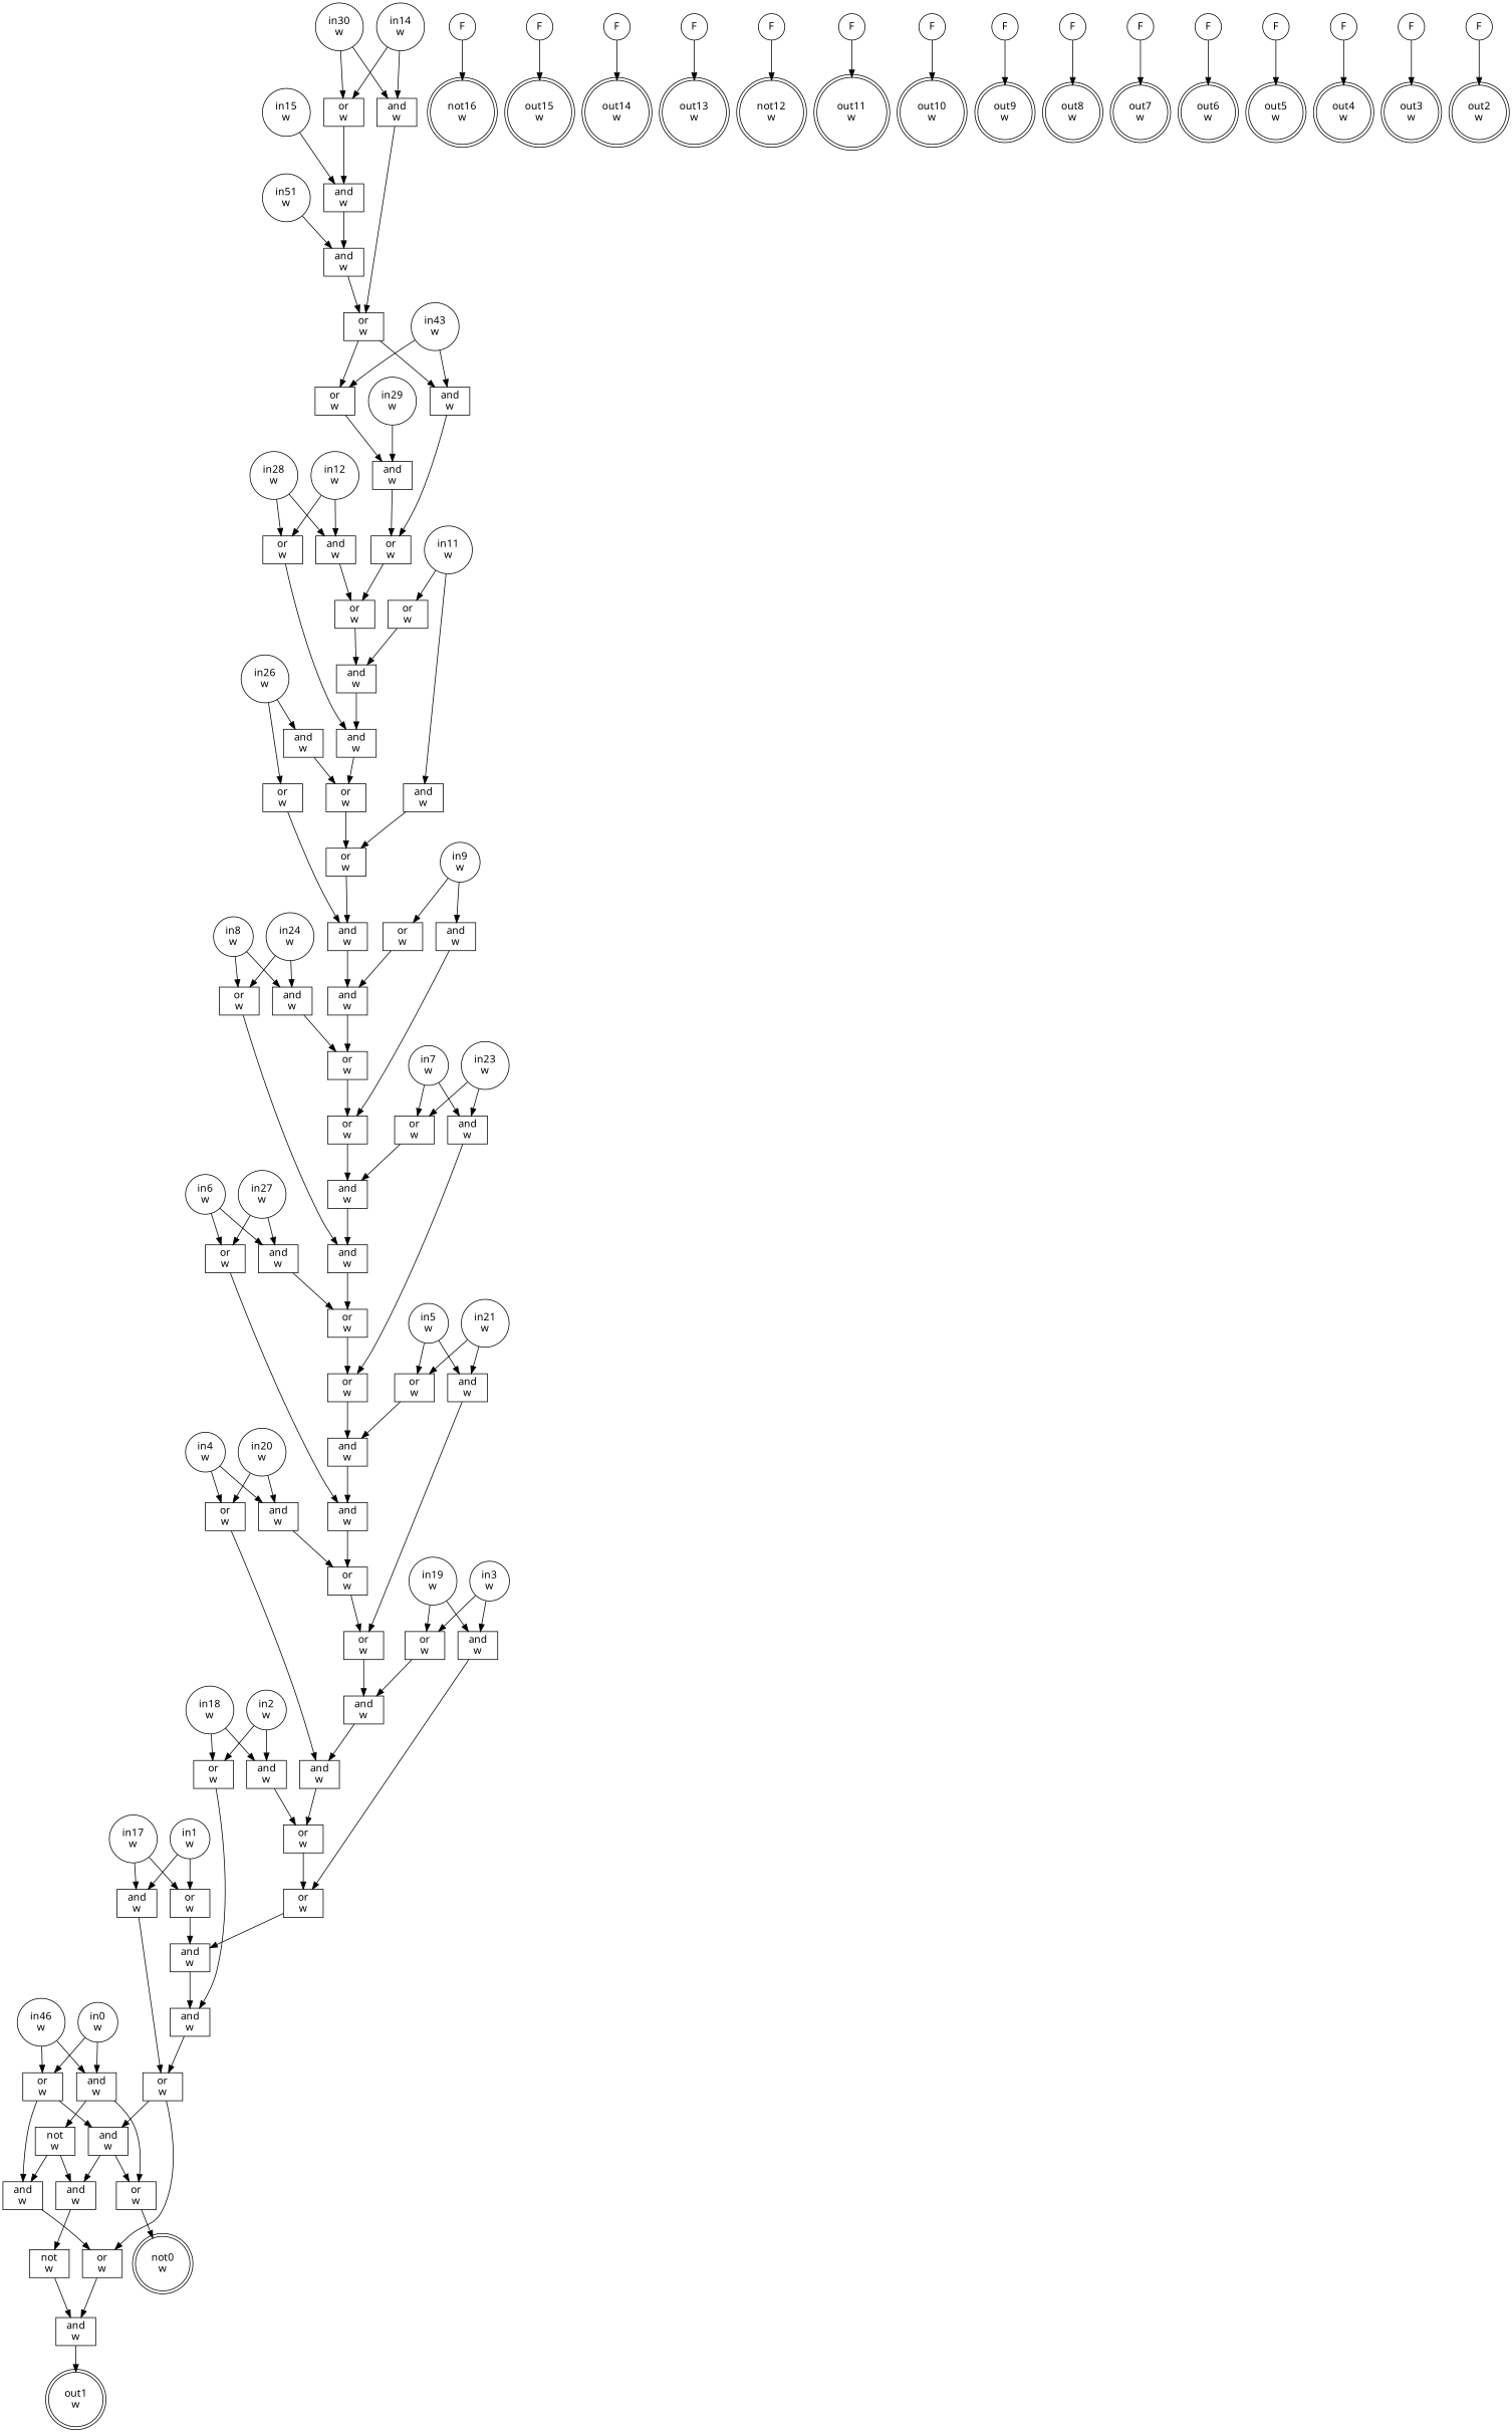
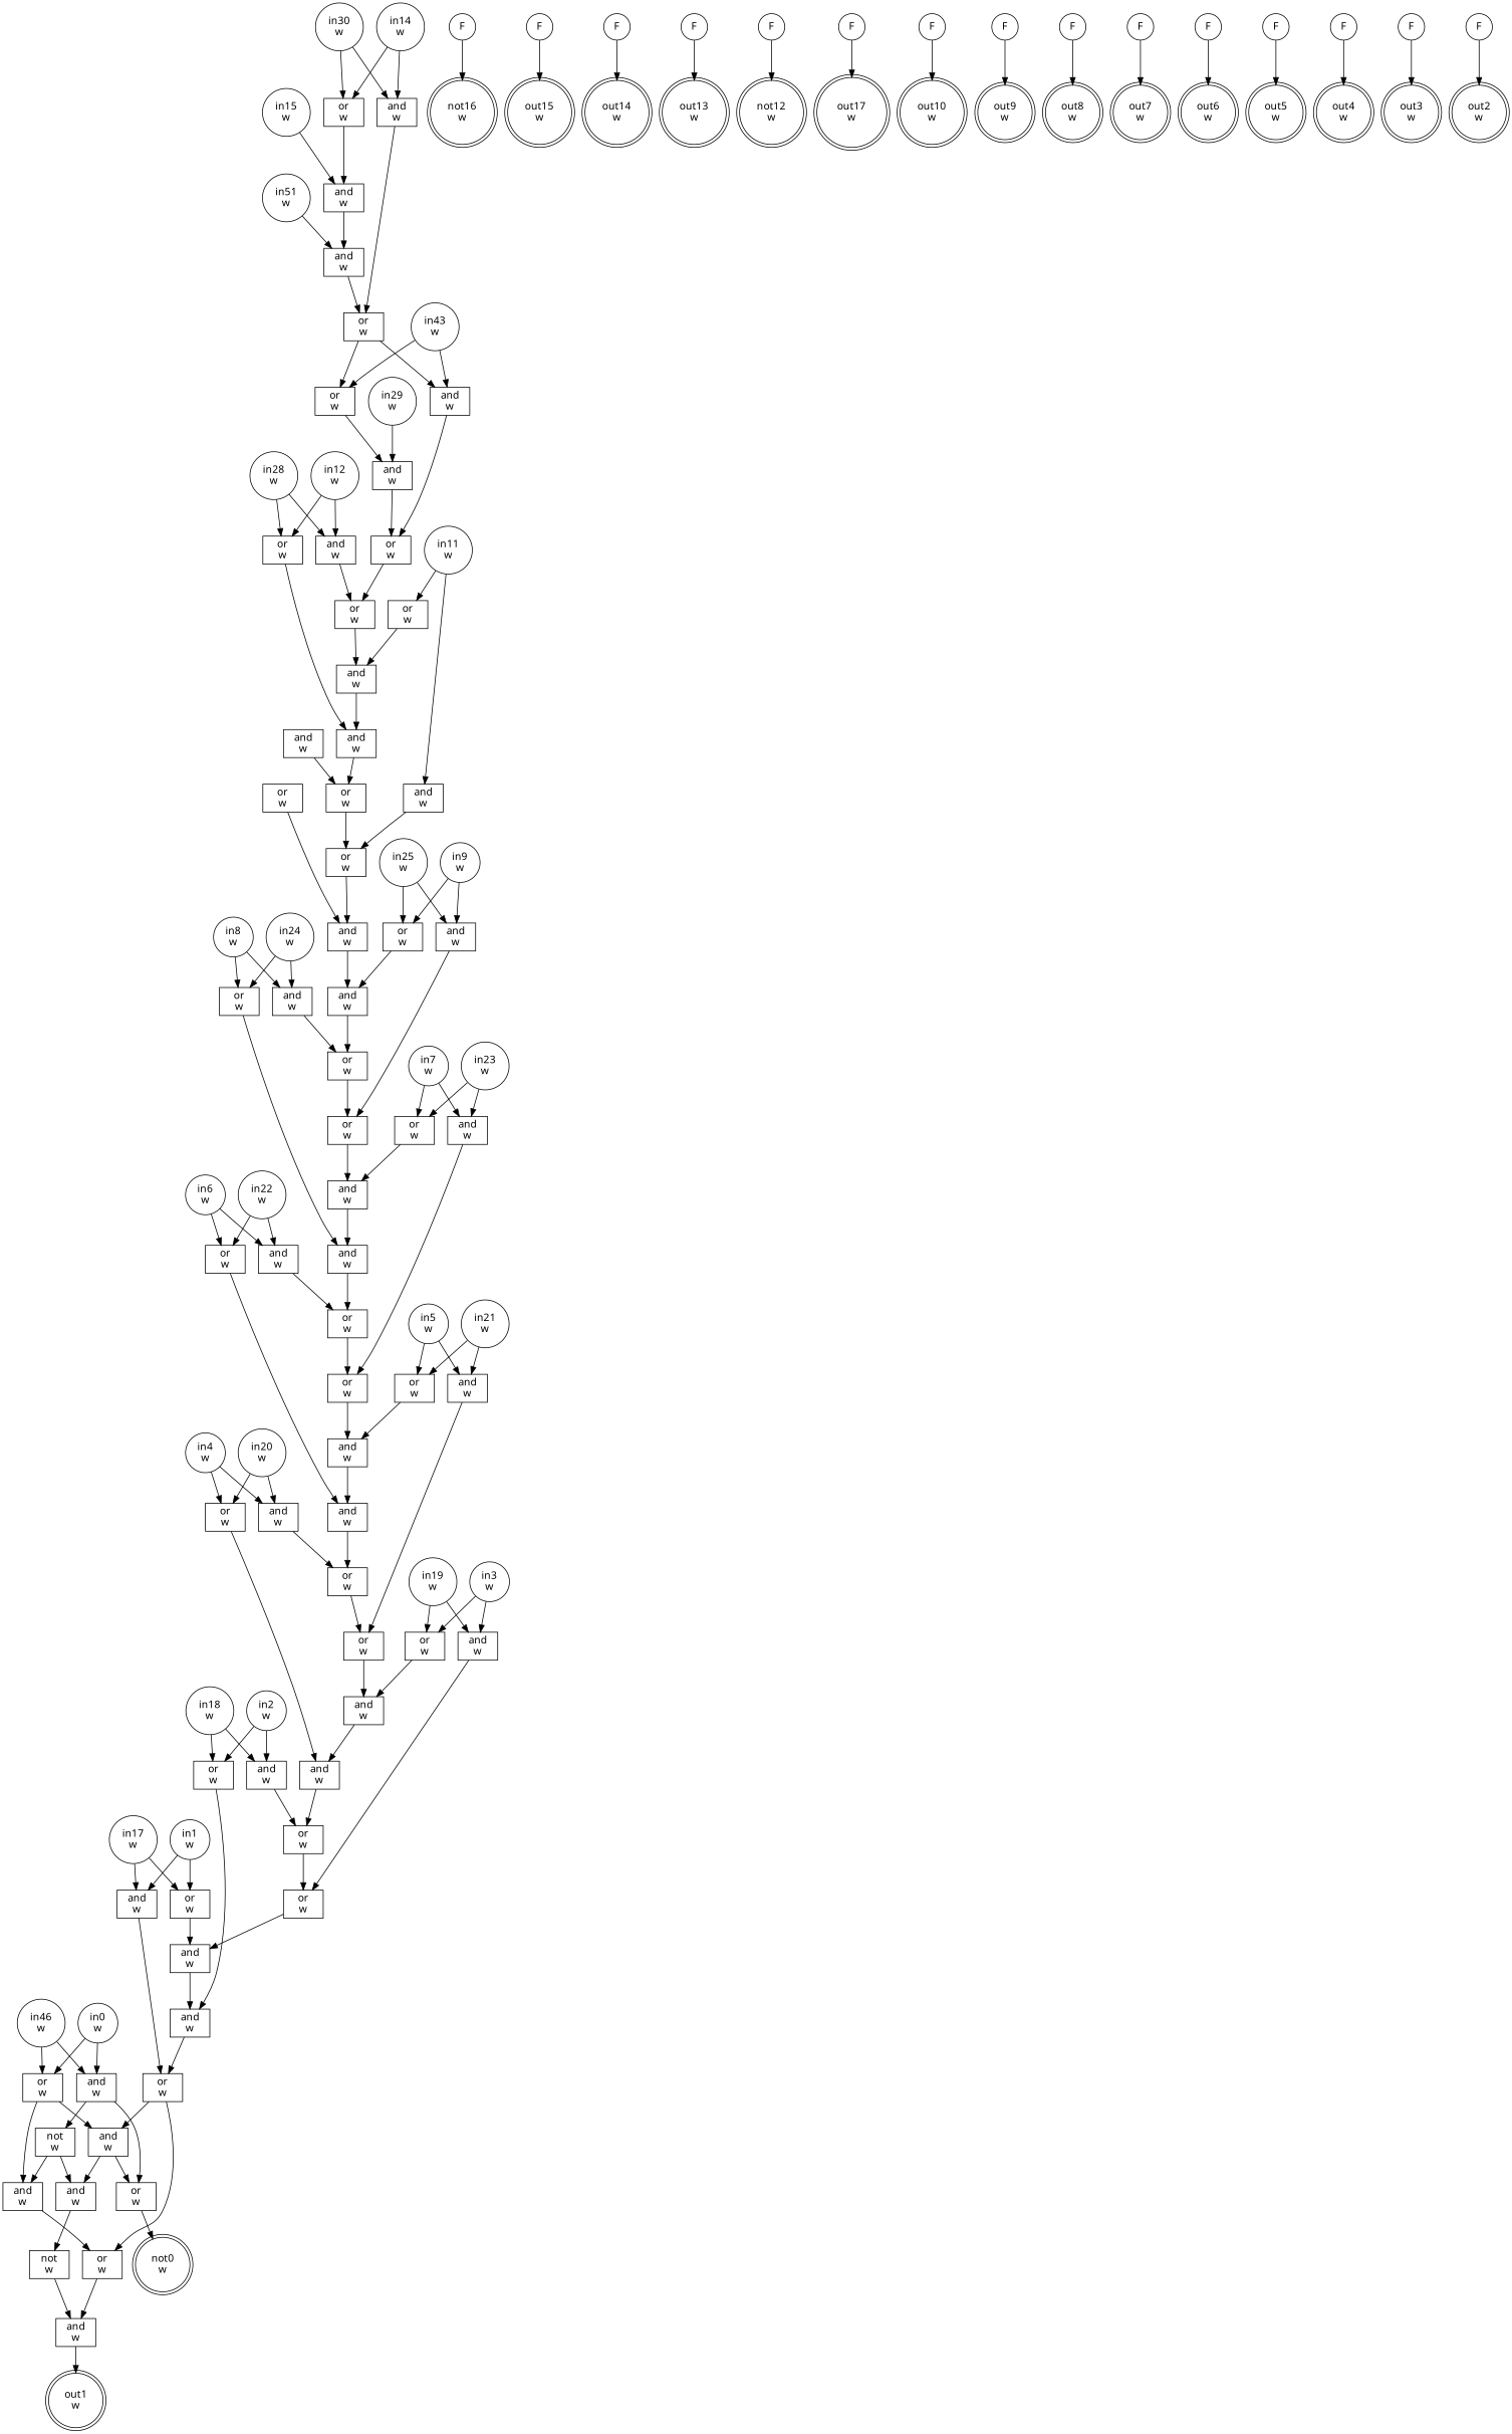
  digraph {
    node [fillcolor=white fontname=geneva shape=rect style=filled]
    edge [fontcolor=forestgreen fontname=Geneva]
    n1 [label="in0\nw" shape=circle]
    n2 [label="and\nw"]
    n3 [label="or\nw"]
    n4 [label="not\nw"]
    n5 [label="or\nw"]
    n6 [label="and\nw"]
    n7 [label="and\nw"]
    n8 [label="in1\nw" shape=circle]
    n9 [label="or\nw"]
    n10 [label="and\nw"]
    n11 [label="and\nw"]
    n12 [label="or\nw"]
    n13 [label="in2\nw" shape=circle]
    n14 [label="and\nw"]
    n15 [label="or\nw"]
    n16 [label="or\nw"]
    n17 [label="and\nw"]
    n18 [label="in3\nw" shape=circle]
    n19 [label="and\nw"]
    n20 [label="or\nw"]
    n21 [label="or\nw"]
    n22 [label="and\nw"]
    n23 [label="in4\nw" shape=circle]
    n24 [label="and\nw"]
    n25 [label="or\nw"]
    n26 [label="or\nw"]
    n27 [label="and\nw"]
    n28 [label="in5\nw" shape=circle]
    n29 [label="and\nw"]
    n30 [label="or\nw"]
    n31 [label="or\nw"]
    n32 [label="and\nw"]
    n33 [label="in6\nw" shape=circle]
    n34 [label="and\nw"]
    n35 [label="or\nw"]
    n36 [label="or\nw"]
    n37 [label="and\nw"]
    n38 [label="in7\nw" shape=circle]
    n39 [label="and\nw"]
    n40 [label="or\nw"]
    n41 [label="or\nw"]
    n42 [label="and\nw"]
    n43 [label="in8\nw" shape=circle]
    n44 [label="and\nw"]
    n45 [label="or\nw"]
    n46 [label="or\nw"]
    n47 [label="and\nw"]
    n48 [label="in9\nw" shape=circle]
    n49 [label="and\nw"]
    n50 [label="or\nw"]
    n51 [label="or\nw"]
    n52 [label="and\nw"]
    n53 [label="and\nw"]
    n54 [label="or\nw"]
    n55 [label="or\nw"]
    n56 [label="and\nw"]
    n57 [label="in11\nw" shape=circle]
    n58 [label="and\nw"]
    n59 [label="or\nw"]
    n60 [label="or\nw"]
    n61 [label="and\nw"]
    n62 [label="in12\nw" shape=circle]
    n63 [label="and\nw"]
    n64 [label="or\nw"]
    n65 [label="or\nw"]
    n66 [label="and\nw"]
    n67 [label="in43\nw" shape=circle]
    n68 [label="or\nw"]
    n69 [label="and\nw"]
    n70 [label="and\nw"]
    n71 [label="or\nw"]
    n72 [label="in14\nw" shape=circle]
    n73 [label="or\nw"]
    n74 [label="and\nw"]
    n75 [label="and\nw"]
    n76 [label="or\nw"]
    n77 [label="in15\nw" shape=circle]
    n78 [label="and\nw"]
    n79 [label="in46\nw" shape=circle]
    n80 [label="in17\nw" shape=circle]
    n81 [label="in18\nw" shape=circle]
    n82 [label="in19\nw" shape=circle]
    n83 [label="in20\nw" shape=circle]
    n84 [label="in21\nw" shape=circle]
-   n85 [label="in27\nw" shape=circle]
+   n85 [label="in22\nw" shape=circle]
    n86 [label="in23\nw" shape=circle]
    n87 [label="in24\nw" shape=circle]
-   n89 [label="in26\nw" shape=circle]
+   n88 [label="in25\nw" shape=circle]
    n90 [label="in28\nw" shape=circle]
    n91 [label="in29\nw" shape=circle]
    n92 [label="in30\nw" shape=circle]
    n93 [label="in51\nw" shape=circle]
    n94 [label=F shape=circle]
    n95 [label="not16\nw" shape=doublecircle]
    n96 [label=F shape=circle]
    n97 [label="out15\nw" shape=doublecircle]
    n98 [label=F shape=circle]
    n99 [label="out14\nw" shape=doublecircle]
    n100 [label=F shape=circle]
    n101 [label="out13\nw" shape=doublecircle]
    n102 [label=F shape=circle]
    n103 [label="not12\nw" shape=doublecircle]
    n104 [label=F shape=circle]
-   n105 [label="out11\nw" shape=doublecircle]
+   n105 [label="out17\nw" shape=doublecircle]
    n106 [label=F shape=circle]
    n107 [label="out10\nw" shape=doublecircle]
    n108 [label=F shape=circle]
    n109 [label="out9\nw" shape=doublecircle]
    n110 [label=F shape=circle]
    n111 [label="out8\nw" shape=doublecircle]
    n112 [label=F shape=circle]
    n113 [label="out7\nw" shape=doublecircle]
    n114 [label=F shape=circle]
    n115 [label="out6\nw" shape=doublecircle]
    n116 [label=F shape=circle]
    n117 [label="out5\nw" shape=doublecircle]
    n118 [label=F shape=circle]
    n119 [label="out4\nw" shape=doublecircle]
    n120 [label=F shape=circle]
    n121 [label="out3\nw" shape=doublecircle]
    n122 [label=F shape=circle]
    n123 [label="out2\nw" shape=doublecircle]
    n124 [label="or\nw"]
    n125 [label="and\nw"]
    n126 [label="and\nw"]
    n127 [label="not0\nw" shape=doublecircle]
    n128 [label="not\nw"]
    n129 [label="out1\nw" shape=doublecircle]
    n1 -> n2
    n1 -> n3
    n2 -> n4
    n2 -> n5
    n3 -> n6
    n3 -> n7
    n4 -> n7
    n4 -> n126
    n5 -> n127
    n6 -> n5
    n6 -> n126
    n7 -> n124
    n8 -> n9
    n8 -> n10
    n9 -> n11
    n10 -> n12
    n11 -> n17
    n12 -> n6
    n12 -> n124
    n13 -> n14
    n13 -> n15
    n14 -> n16
    n15 -> n17
    n16 -> n21
    n17 -> n12
    n18 -> n19
    n18 -> n20
    n19 -> n21
    n20 -> n22
    n21 -> n11
    n22 -> n27
    n23 -> n24
    n23 -> n25
    n24 -> n26
    n25 -> n27
    n26 -> n31
    n27 -> n16
    n28 -> n29
    n28 -> n30
    n29 -> n31
    n30 -> n32
    n31 -> n22
    n32 -> n37
    n33 -> n34
    n33 -> n35
    n34 -> n36
    n35 -> n37
    n36 -> n41
    n37 -> n26
    n38 -> n39
    n38 -> n40
    n39 -> n41
    n40 -> n42
    n41 -> n32
    n42 -> n47
    n43 -> n44
    n43 -> n45
    n44 -> n46
    n45 -> n47
    n46 -> n51
    n47 -> n36
    n48 -> n49
    n48 -> n50
    n49 -> n51
    n50 -> n52
    n51 -> n42
    n52 -> n46
    n53 -> n54
    n54 -> n60
    n55 -> n56
    n56 -> n52
    n57 -> n58
    n57 -> n59
    n58 -> n60
    n59 -> n61
    n60 -> n56
    n61 -> n66
    n62 -> n63
    n62 -> n64
    n63 -> n65
    n64 -> n66
    n65 -> n61
    n66 -> n54
    n67 -> n68
    n67 -> n69
    n68 -> n70
    n69 -> n71
    n70 -> n71
    n71 -> n65
    n72 -> n73
    n72 -> n74
    n73 -> n75
    n74 -> n76
    n75 -> n78
    n76 -> n68
    n76 -> n69
    n77 -> n75
    n78 -> n76
    n79 -> n2
    n79 -> n3
    n80 -> n9
    n80 -> n10
    n81 -> n14
    n81 -> n15
    n82 -> n19
    n82 -> n20
    n83 -> n24
    n83 -> n25
    n84 -> n29
    n84 -> n30
    n85 -> n34
    n85 -> n35
    n86 -> n39
    n86 -> n40
    n87 -> n44
    n87 -> n45
-   n89 -> n53
-   n89 -> n55
+   n88 -> n49
+   n88 -> n50
    n90 -> n63
    n90 -> n64
    n91 -> n70
    n92 -> n73
    n92 -> n74
    n93 -> n78
    n94 -> n95
    n96 -> n97
    n98 -> n99
    n100 -> n101
    n102 -> n103
    n104 -> n105
    n106 -> n107
    n108 -> n109
    n110 -> n111
    n112 -> n113
    n114 -> n115
    n116 -> n117
    n118 -> n119
    n120 -> n121
    n122 -> n123
    n124 -> n125
    n125 -> n129
    n126 -> n128
    n128 -> n125
  }
